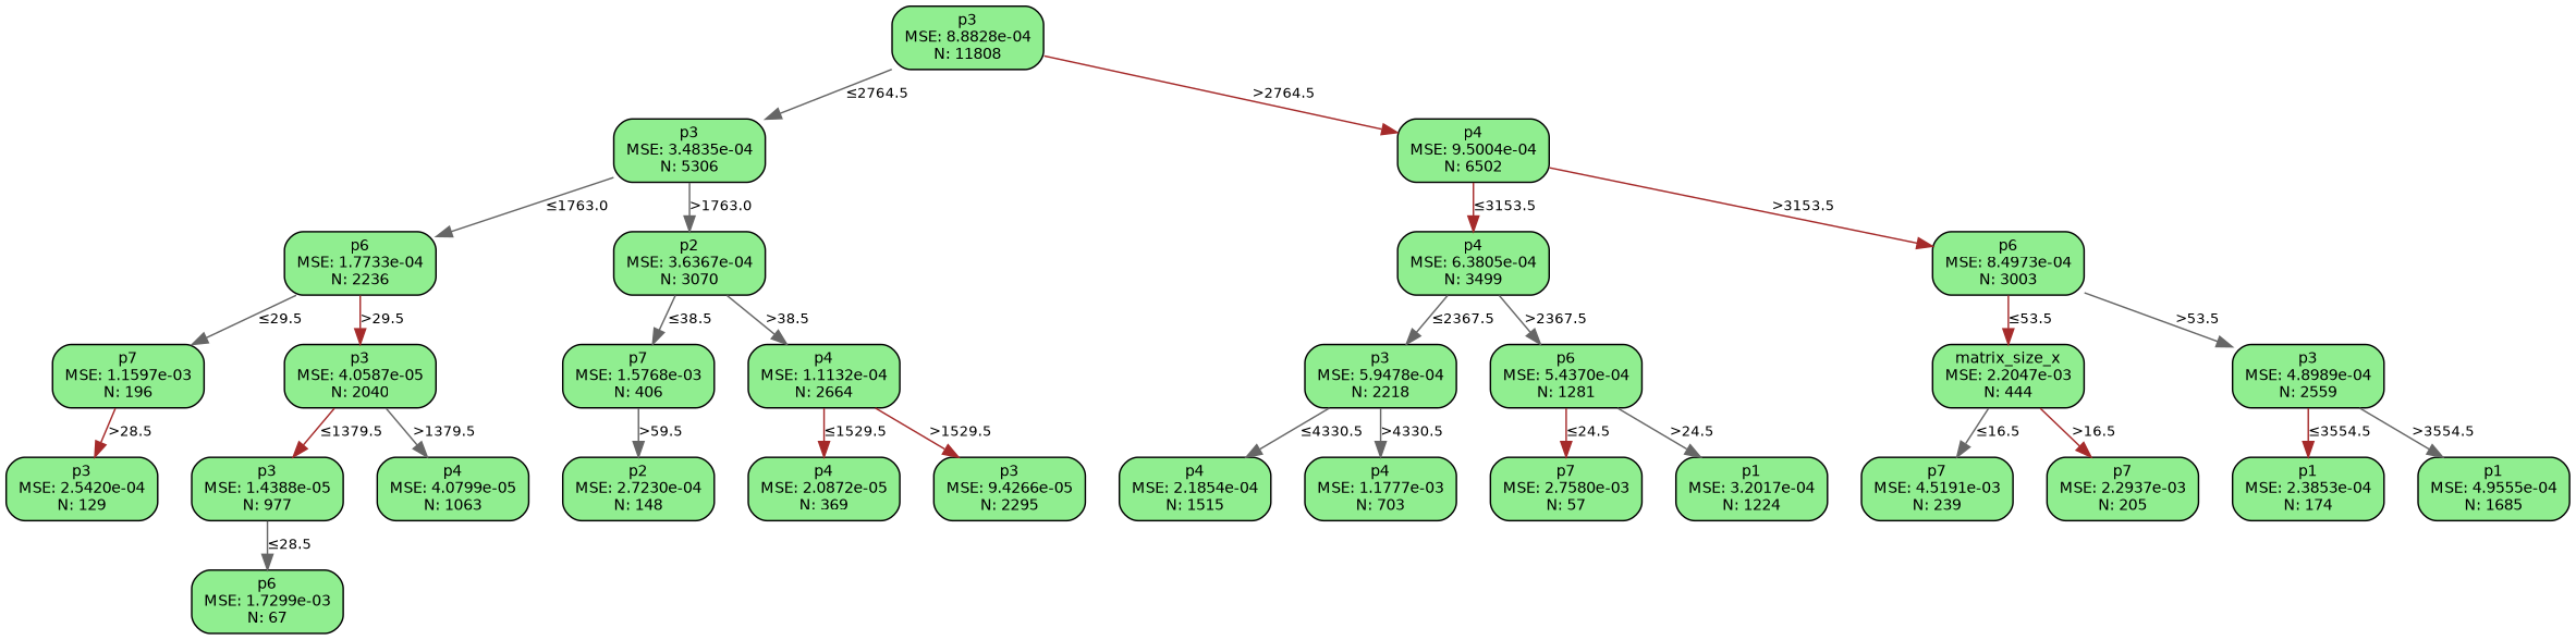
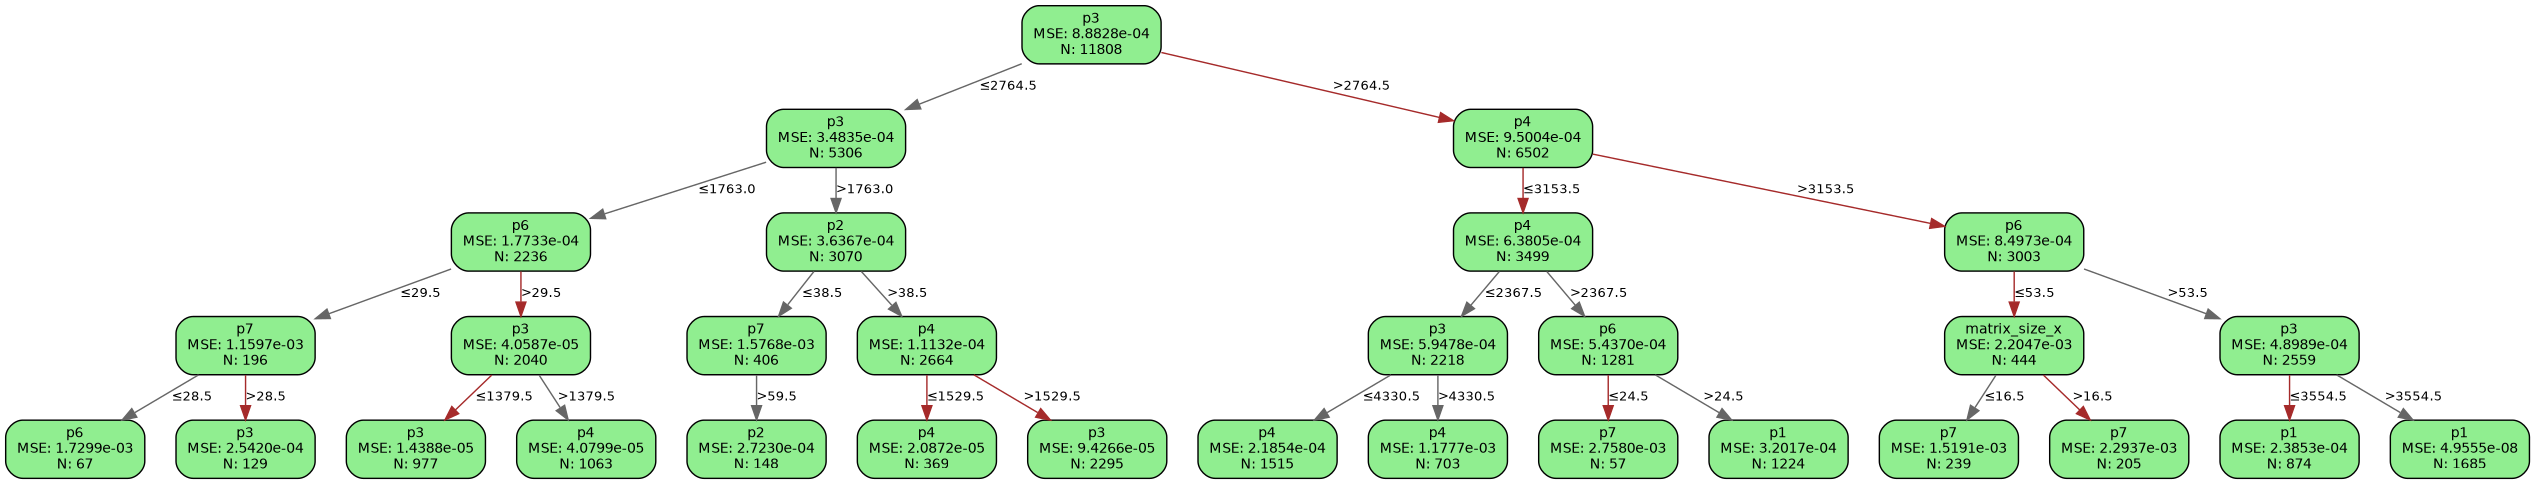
  digraph {
    nodesep=0.3
    rankdir=TB
    ranksep=0.3
    node [color=black fillcolor=lightgreen fontname=helvetica fontsize=10 shape=box style="rounded,filled"]
    edge [color=gray40 fontname=helvetica fontsize=9]
    n1 [label="p3\nMSE: 8.8828e-04\nN: 11808"]
    n2 [label="p3\nMSE: 3.4835e-04\nN: 5306"]
    n3 [label="p4\nMSE: 9.5004e-04\nN: 6502"]
    n4 [label="p6\nMSE: 1.7733e-04\nN: 2236"]
    n5 [label="p2\nMSE: 3.6367e-04\nN: 3070"]
    n6 [label="p4\nMSE: 6.3805e-04\nN: 3499"]
    n7 [label="p6\nMSE: 8.4973e-04\nN: 3003"]
    n8 [label="p7\nMSE: 1.1597e-03\nN: 196"]
    n9 [label="p3\nMSE: 4.0587e-05\nN: 2040"]
    n10 [label="p7\nMSE: 1.5768e-03\nN: 406"]
    n11 [label="p4\nMSE: 1.1132e-04\nN: 2664"]
    n12 [label="p6\nMSE: 1.7299e-03\nN: 67"]
    n13 [label="p3\nMSE: 2.5420e-04\nN: 129"]
    n14 [label="p3\nMSE: 1.4388e-05\nN: 977"]
    n15 [label="p4\nMSE: 4.0799e-05\nN: 1063"]
    n16 [label="p2\nMSE: 2.7230e-04\nN: 148"]
    n17 [label="p4\nMSE: 2.0872e-05\nN: 369"]
    n18 [label="p3\nMSE: 9.4266e-05\nN: 2295"]
    n19 [label="p3\nMSE: 5.9478e-04\nN: 2218"]
    n20 [label="p6\nMSE: 5.4370e-04\nN: 1281"]
    n21 [label="matrix_size_x\nMSE: 2.2047e-03\nN: 444"]
    n22 [label="p3\nMSE: 4.8989e-04\nN: 2559"]
    n23 [label="p4\nMSE: 2.1854e-04\nN: 1515"]
    n24 [label="p4\nMSE: 1.1777e-03\nN: 703"]
    n25 [label="p7\nMSE: 2.7580e-03\nN: 57"]
    n26 [label="p1\nMSE: 3.2017e-04\nN: 1224"]
-   n27 [label="p7\nMSE: 4.5191e-03\nN: 239"]
+   n27 [label="p7\nMSE: 1.5191e-03\nN: 239"]
    n28 [label="p7\nMSE: 2.2937e-03\nN: 205"]
-   n29 [label="p1\nMSE: 2.3853e-04\nN: 174"]
-   n30 [label="p1\nMSE: 4.9555e-04\nN: 1685"]
+   n29 [label="p1\nMSE: 2.3853e-04\nN: 874"]
+   n30 [label="p1\nMSE: 4.9555e-08\nN: 1685"]
    n1 -> n2 [label="≤2764.5"]
    n1 -> n3 [color=brown label=">2764.5"]
    n2 -> n4 [label="≤1763.0"]
    n2 -> n5 [label=">1763.0"]
    n3 -> n6 [color=brown label="≤3153.5"]
    n3 -> n7 [color=brown label=">3153.5"]
    n4 -> n8 [label="≤29.5"]
    n4 -> n9 [color=brown label=">29.5"]
    n5 -> n10 [label="≤38.5"]
    n5 -> n11 [label=">38.5"]
    n6 -> n19 [label="≤2367.5"]
    n6 -> n20 [label=">2367.5"]
    n7 -> n21 [color=brown label="≤53.5"]
    n7 -> n22 [label=">53.5"]
-   n14 -> n12 [label="≤28.5"]
+   n8 -> n12 [label="≤28.5"]
    n8 -> n13 [color=brown label=">28.5"]
    n9 -> n14 [color=brown label="≤1379.5"]
    n9 -> n15 [label=">1379.5"]
    n10 -> n16 [label=">59.5"]
    n11 -> n17 [color=brown label="≤1529.5"]
    n11 -> n18 [color=brown label=">1529.5"]
    n19 -> n23 [label="≤4330.5"]
    n19 -> n24 [label=">4330.5"]
    n20 -> n25 [color=brown label="≤24.5"]
    n20 -> n26 [label=">24.5"]
    n21 -> n27 [label="≤16.5"]
    n21 -> n28 [color=brown label=">16.5"]
    n22 -> n29 [color=brown label="≤3554.5"]
    n22 -> n30 [label=">3554.5"]
  }
